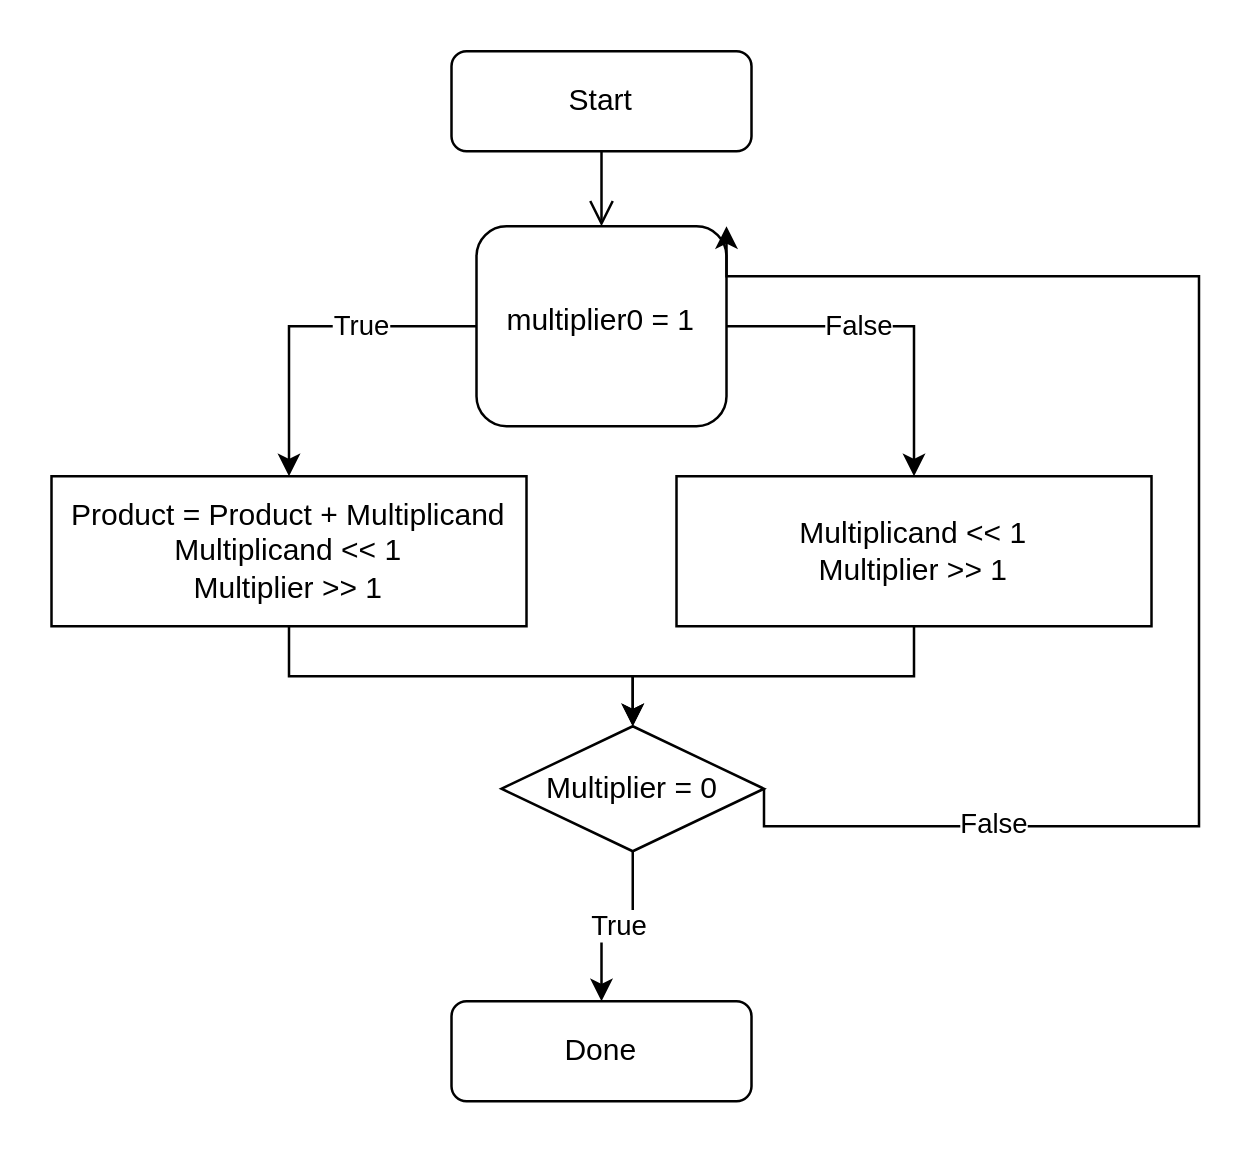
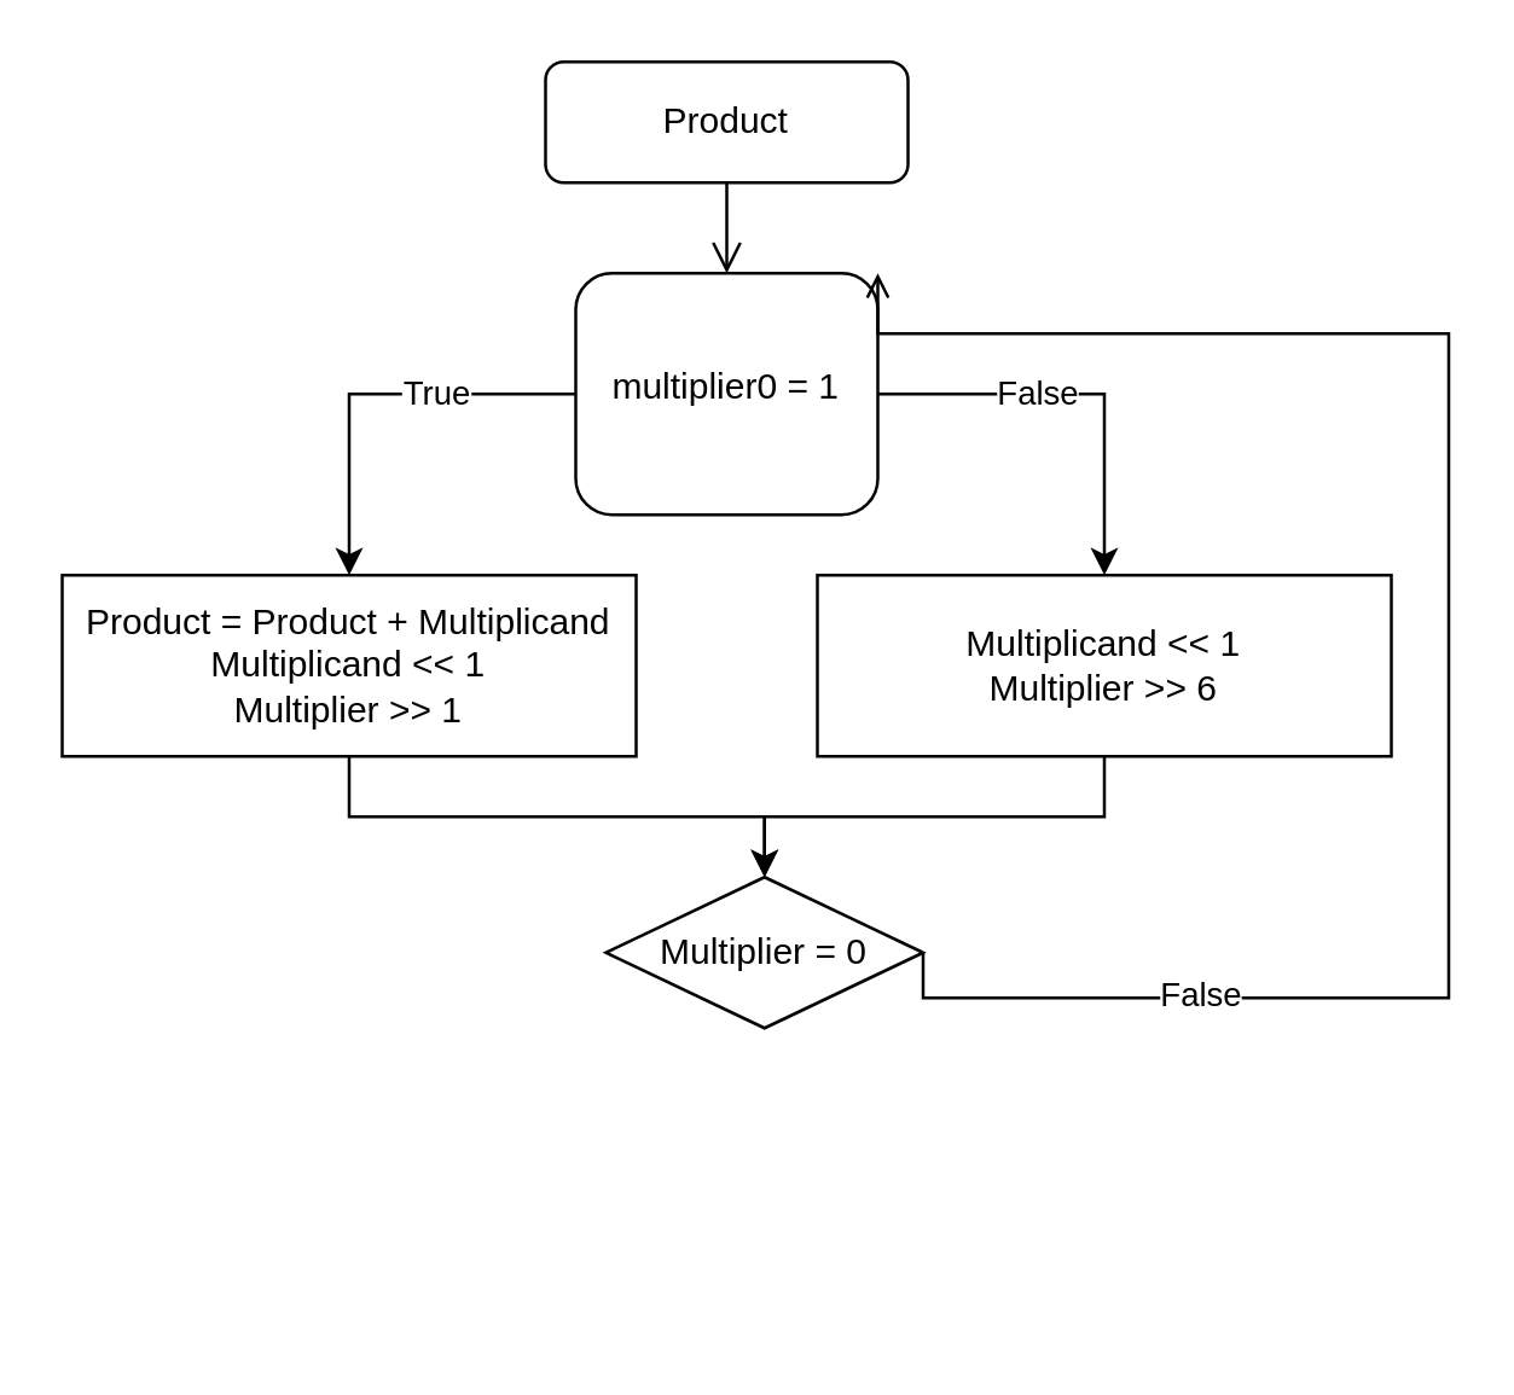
  <mxCell id="0" />
  <mxCell id="1" parent="0" />
  <mxCell id="2" value="" style="rounded=0;html=1;jettySize=auto;orthogonalLoop=1;fontSize=11;endArrow=open;endFill=0;endSize=8;strokeWidth=1;shadow=0;labelBackgroundColor=none;edgeStyle=orthogonalEdgeStyle;" parent="1" source="3" target="8" edge="1"><mxGeometry relative="1" as="geometry" /></mxCell>
- <mxCell id="3" value="Start" style="rounded=1;whiteSpace=wrap;html=1;fontSize=12;glass=0;strokeWidth=1;shadow=0;" parent="1" vertex="1"><mxGeometry x="180" y="20" width="120" height="40" as="geometry" /></mxCell>
+ <mxCell id="3" value="Product" style="rounded=1;whiteSpace=wrap;html=1;fontSize=12;glass=0;strokeWidth=1;shadow=0;" parent="1" vertex="1"><mxGeometry x="180" y="20" width="120" height="40" as="geometry" /></mxCell>
  <mxCell id="4" style="edgeStyle=orthogonalEdgeStyle;rounded=0;orthogonalLoop=1;jettySize=auto;html=1;exitX=0;exitY=0.5;exitDx=0;exitDy=0;entryX=0.5;entryY=0;entryDx=0;entryDy=0;" edge="1" parent="1" source="8" target="11"><mxGeometry relative="1" as="geometry" /></mxCell>
  <mxCell id="5" value="True&lt;br&gt;" style="edgeLabel;html=1;align=center;verticalAlign=middle;resizable=0;points=[];" vertex="1" connectable="0" parent="4"><mxGeometry x="-0.304" y="-1" relative="1" as="geometry"><mxPoint as="offset" /></mxGeometry></mxCell>
  <mxCell id="6" style="edgeStyle=orthogonalEdgeStyle;rounded=0;orthogonalLoop=1;jettySize=auto;html=1;exitX=1;exitY=0.5;exitDx=0;exitDy=0;entryX=0.5;entryY=0;entryDx=0;entryDy=0;" edge="1" parent="1" source="8" target="13"><mxGeometry relative="1" as="geometry" /></mxCell>
  <mxCell id="7" value="False" style="edgeLabel;html=1;align=center;verticalAlign=middle;resizable=0;points=[];" vertex="1" connectable="0" parent="6"><mxGeometry x="-0.223" y="1" relative="1" as="geometry"><mxPoint as="offset" /></mxGeometry></mxCell>
  <mxCell id="8" value="multiplier0 = 1" style="whiteSpace=wrap;html=1;shadow=0;fontFamily=Helvetica;fontSize=12;align=center;strokeWidth=1;spacing=6;spacingTop=-4;rounded=1;" parent="1" vertex="1"><mxGeometry x="190" y="90" width="100" height="80" as="geometry" /></mxCell>
- <mxCell id="9" value="Done" style="rounded=1;whiteSpace=wrap;html=1;fontSize=12;glass=0;strokeWidth=1;shadow=0;" parent="1" vertex="1"><mxGeometry x="180" y="400" width="120" height="40" as="geometry" /></mxCell>
  <mxCell id="10" style="edgeStyle=orthogonalEdgeStyle;rounded=0;orthogonalLoop=1;jettySize=auto;html=1;exitX=0.5;exitY=1;exitDx=0;exitDy=0;entryX=0.5;entryY=0;entryDx=0;entryDy=0;" edge="1" parent="1" source="11" target="17"><mxGeometry relative="1" as="geometry" /></mxCell>
  <mxCell id="11" value="Product = Product + Multiplicand&lt;br&gt;Multiplicand &amp;lt;&amp;lt; 1&lt;br&gt;Multiplier &amp;gt;&amp;gt; 1" style="rounded=0;whiteSpace=wrap;html=1;" vertex="1" parent="1"><mxGeometry x="20" y="190" width="190" height="60" as="geometry" /></mxCell>
  <mxCell id="12" style="edgeStyle=orthogonalEdgeStyle;rounded=0;orthogonalLoop=1;jettySize=auto;html=1;exitX=0.5;exitY=1;exitDx=0;exitDy=0;entryX=0.5;entryY=0;entryDx=0;entryDy=0;" edge="1" parent="1" source="13" target="17"><mxGeometry relative="1" as="geometry" /></mxCell>
- <mxCell id="13" value="Multiplicand &amp;lt;&amp;lt; 1&lt;br&gt;Multiplier &amp;gt;&amp;gt; 1" style="rounded=0;whiteSpace=wrap;html=1;" vertex="1" parent="1"><mxGeometry x="270" y="190" width="190" height="60" as="geometry" /></mxCell>
- <mxCell id="14" style="edgeStyle=orthogonalEdgeStyle;rounded=0;orthogonalLoop=1;jettySize=auto;html=1;exitX=1;exitY=0.5;exitDx=0;exitDy=0;entryX=1;entryY=0;entryDx=0;entryDy=0;" edge="1" parent="1" source="17" target="8"><mxGeometry relative="1" as="geometry"><mxPoint x="269" y="330" as="sourcePoint" /><mxPoint x="280" y="110" as="targetPoint" /><Array as="points"><mxPoint x="479" y="330" /><mxPoint x="479" y="110" /></Array></mxGeometry></mxCell>
+ <mxCell id="13" value="Multiplicand &amp;lt;&amp;lt; 1&lt;br&gt;Multiplier &amp;gt;&amp;gt; 6" style="rounded=0;whiteSpace=wrap;html=1;" vertex="1" parent="1"><mxGeometry x="270" y="190" width="190" height="60" as="geometry" /></mxCell>
+ <mxCell id="14" style="edgeStyle=orthogonalEdgeStyle;rounded=0;orthogonalLoop=1;jettySize=auto;html=1;exitX=1;exitY=0.5;exitDx=0;exitDy=0;entryX=1;entryY=0;entryDx=0;entryDy=0;endArrow=open;" edge="1" parent="1" source="17" target="8"><mxGeometry relative="1" as="geometry"><mxPoint x="269" y="330" as="sourcePoint" /><mxPoint x="280" y="110" as="targetPoint" /><Array as="points"><mxPoint x="479" y="330" /><mxPoint x="479" y="110" /></Array></mxGeometry></mxCell>
  <mxCell id="15" value="False" style="edgeLabel;html=1;align=center;verticalAlign=middle;resizable=0;points=[];" vertex="1" connectable="0" parent="14"><mxGeometry x="-0.658" y="2" relative="1" as="geometry"><mxPoint as="offset" /></mxGeometry></mxCell>
- <mxCell id="16" value="True" style="edgeStyle=orthogonalEdgeStyle;rounded=0;orthogonalLoop=1;jettySize=auto;html=1;exitX=0.5;exitY=1;exitDx=0;exitDy=0;entryX=0.5;entryY=0;entryDx=0;entryDy=0;" edge="1" parent="1" source="17" target="9"><mxGeometry relative="1" as="geometry" /></mxCell>
  <mxCell id="17" value="Multiplier = 0" style="rhombus;whiteSpace=wrap;html=1;" vertex="1" parent="1"><mxGeometry x="200" y="290" width="105" height="50" as="geometry" /></mxCell>
